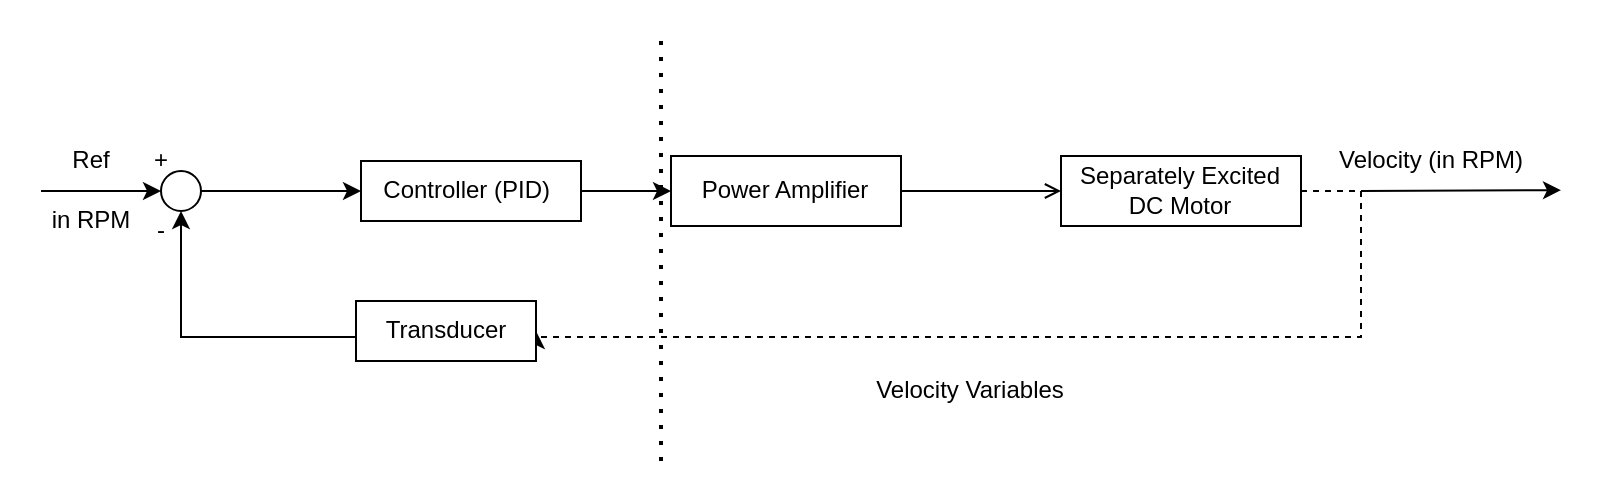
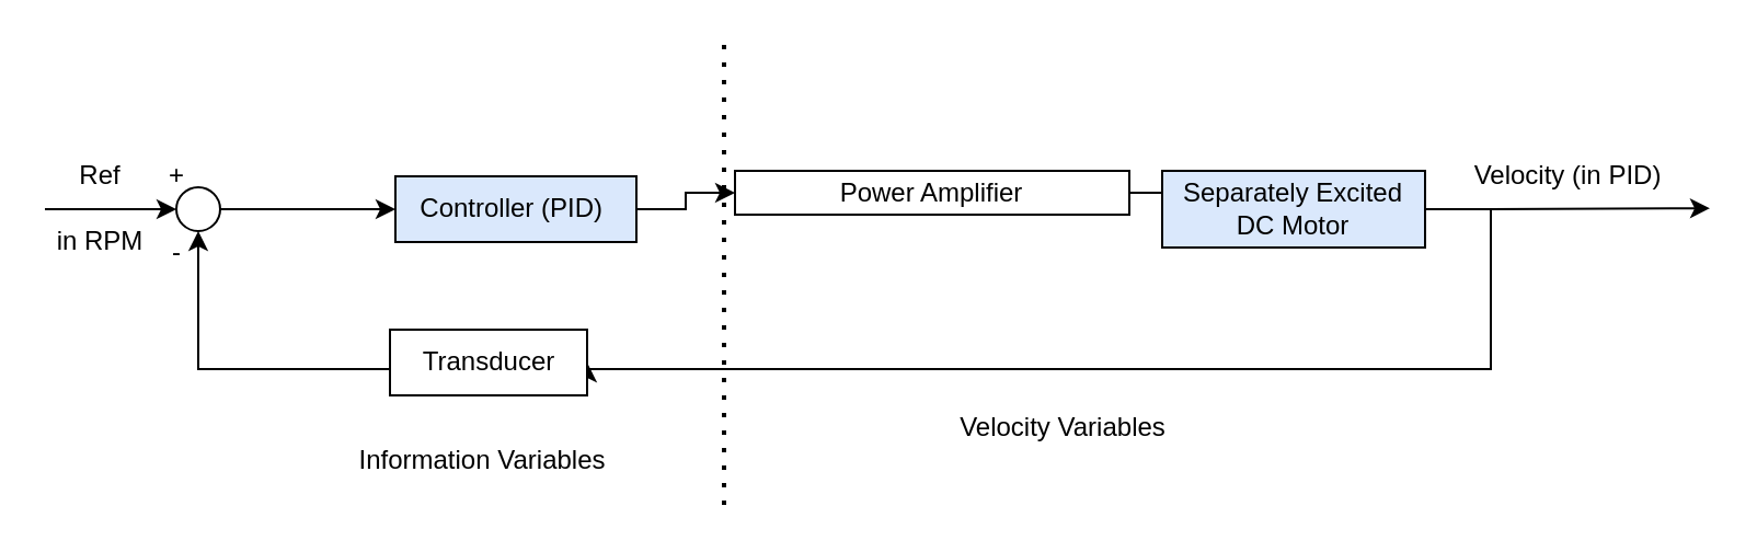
  <mxCell id="0" />
  <mxCell id="1" parent="0" />
  <mxCell id="2" value="" style="edgeStyle=orthogonalEdgeStyle;rounded=0;orthogonalLoop=1;jettySize=auto;html=1;" parent="1" source="3" target="5" edge="1"><mxGeometry relative="1" as="geometry" /></mxCell>
  <mxCell id="3" value="" style="ellipse;whiteSpace=wrap;html=1;aspect=fixed;" parent="1" vertex="1"><mxGeometry x="80" y="85" width="20" height="20" as="geometry" /></mxCell>
  <mxCell id="4" value="" style="edgeStyle=orthogonalEdgeStyle;rounded=0;orthogonalLoop=1;jettySize=auto;html=1;" parent="1" source="5" target="7" edge="1"><mxGeometry relative="1" as="geometry" /></mxCell>
- <mxCell id="5" value="Controller (PID)&amp;nbsp;" style="rounded=0;whiteSpace=wrap;html=1;" parent="1" vertex="1"><mxGeometry x="180" y="80" width="110" height="30" as="geometry" /></mxCell>
+ <mxCell id="5" value="Controller (PID)&amp;nbsp;" style="rounded=0;whiteSpace=wrap;html=1;fillColor=#dae8fc;" parent="1" vertex="1"><mxGeometry x="180" y="80" width="110" height="30" as="geometry" /></mxCell>
  <mxCell id="6" value="" style="edgeStyle=orthogonalEdgeStyle;rounded=0;orthogonalLoop=1;jettySize=auto;html=1;endArrow=open;" parent="1" source="7" target="9" edge="1"><mxGeometry relative="1" as="geometry" /></mxCell>
- <mxCell id="7" value="Power Amplifier" style="whiteSpace=wrap;html=1;rounded=0;" parent="1" vertex="1"><mxGeometry x="335" y="77.5" width="115" height="35" as="geometry" /></mxCell>
- <mxCell id="8" value="" style="edgeStyle=orthogonalEdgeStyle;rounded=0;orthogonalLoop=1;jettySize=auto;html=1;entryX=1;entryY=0.5;entryDx=0;entryDy=0;dashed=1;" parent="1" source="9" target="11" edge="1"><mxGeometry relative="1" as="geometry"><mxPoint x="740" y="95" as="targetPoint" /><Array as="points"><mxPoint x="680" y="95" /><mxPoint x="680" y="168" /></Array></mxGeometry></mxCell>
- <mxCell id="9" value="Separately Excited DC Motor" style="whiteSpace=wrap;html=1;rounded=0;" parent="1" vertex="1"><mxGeometry x="530" y="77.5" width="120" height="35" as="geometry" /></mxCell>
+ <mxCell id="7" value="Power Amplifier" style="whiteSpace=wrap;html=1;rounded=0;" parent="1" vertex="1"><mxGeometry x="335" y="77.5" width="180" height="20" as="geometry" /></mxCell>
+ <mxCell id="8" value="" style="edgeStyle=orthogonalEdgeStyle;rounded=0;orthogonalLoop=1;jettySize=auto;html=1;entryX=1;entryY=0.5;entryDx=0;entryDy=0;" parent="1" source="9" target="11" edge="1"><mxGeometry relative="1" as="geometry"><mxPoint x="740" y="95" as="targetPoint" /><Array as="points"><mxPoint x="680" y="95" /><mxPoint x="680" y="168" /></Array></mxGeometry></mxCell>
+ <mxCell id="9" value="Separately Excited DC Motor" style="whiteSpace=wrap;html=1;rounded=0;fillColor=#dae8fc;" parent="1" vertex="1"><mxGeometry x="530" y="77.5" width="120" height="35" as="geometry" /></mxCell>
  <mxCell id="10" style="edgeStyle=orthogonalEdgeStyle;rounded=0;orthogonalLoop=1;jettySize=auto;html=1;entryX=0.5;entryY=1;entryDx=0;entryDy=0;" parent="1" source="11" target="3" edge="1"><mxGeometry relative="1" as="geometry"><mxPoint x="110" y="110" as="targetPoint" /><Array as="points"><mxPoint x="90" y="168" /></Array></mxGeometry></mxCell>
  <mxCell id="11" value="Transducer" style="whiteSpace=wrap;html=1;rounded=0;" parent="1" vertex="1"><mxGeometry x="177.5" y="150" width="90" height="30" as="geometry" /></mxCell>
  <mxCell id="12" value="" style="endArrow=classic;html=1;entryX=0;entryY=0.5;entryDx=0;entryDy=0;" parent="1" target="3" edge="1"><mxGeometry width="50" height="50" relative="1" as="geometry"><mxPoint x="20" y="95" as="sourcePoint" /><mxPoint x="50" y="100" as="targetPoint" /><Array as="points" /></mxGeometry></mxCell>
  <mxCell id="13" value="Ref" style="text;html=1;align=center;verticalAlign=middle;resizable=0;points=[];autosize=1;" parent="1" vertex="1"><mxGeometry x="30" y="70" width="30" height="20" as="geometry" /></mxCell>
  <mxCell id="14" value="+" style="text;html=1;align=center;verticalAlign=middle;resizable=0;points=[];autosize=1;" parent="1" vertex="1"><mxGeometry x="70" y="70" width="20" height="20" as="geometry" /></mxCell>
  <mxCell id="15" value="-" style="text;html=1;align=center;verticalAlign=middle;resizable=0;points=[];autosize=1;" parent="1" vertex="1"><mxGeometry x="70" y="105" width="20" height="20" as="geometry" /></mxCell>
  <mxCell id="16" value="" style="endArrow=classic;html=1;" parent="1" edge="1"><mxGeometry width="50" height="50" relative="1" as="geometry"><mxPoint x="680" y="95" as="sourcePoint" /><mxPoint x="780" y="94.58" as="targetPoint" /></mxGeometry></mxCell>
  <mxCell id="17" value="" style="endArrow=none;dashed=1;html=1;dashPattern=1 3;strokeWidth=2;" parent="1" edge="1"><mxGeometry width="50" height="50" relative="1" as="geometry"><mxPoint x="330" y="230" as="sourcePoint" /><mxPoint x="330" y="20" as="targetPoint" /></mxGeometry></mxCell>
  <mxCell id="18" value="Velocity Variables" style="text;html=1;strokeColor=none;fillColor=none;align=center;verticalAlign=middle;whiteSpace=wrap;rounded=0;" parent="1" vertex="1"><mxGeometry x="420" y="185" width="130" height="20" as="geometry" /></mxCell>
- <mxCell id="20" value="Velocity (in RPM)" style="text;html=1;align=center;verticalAlign=middle;resizable=0;points=[];autosize=1;" vertex="1" parent="1"><mxGeometry x="660" y="70" width="110" height="20" as="geometry" /></mxCell>
+ <mxCell id="19" value="Information Variables" style="text;html=1;strokeColor=none;fillColor=none;align=center;verticalAlign=middle;whiteSpace=wrap;rounded=0;" parent="1" vertex="1"><mxGeometry x="150" y="200" width="140" height="20" as="geometry" /></mxCell>
+ <mxCell id="20" value="Velocity (in PID)" style="text;html=1;align=center;verticalAlign=middle;resizable=0;points=[];autosize=1;" vertex="1" parent="1"><mxGeometry x="660" y="70" width="110" height="20" as="geometry" /></mxCell>
  <mxCell id="21" value="in RPM" style="text;html=1;align=center;verticalAlign=middle;resizable=0;points=[];autosize=1;" vertex="1" parent="1"><mxGeometry x="20" y="100" width="50" height="20" as="geometry" /></mxCell>
